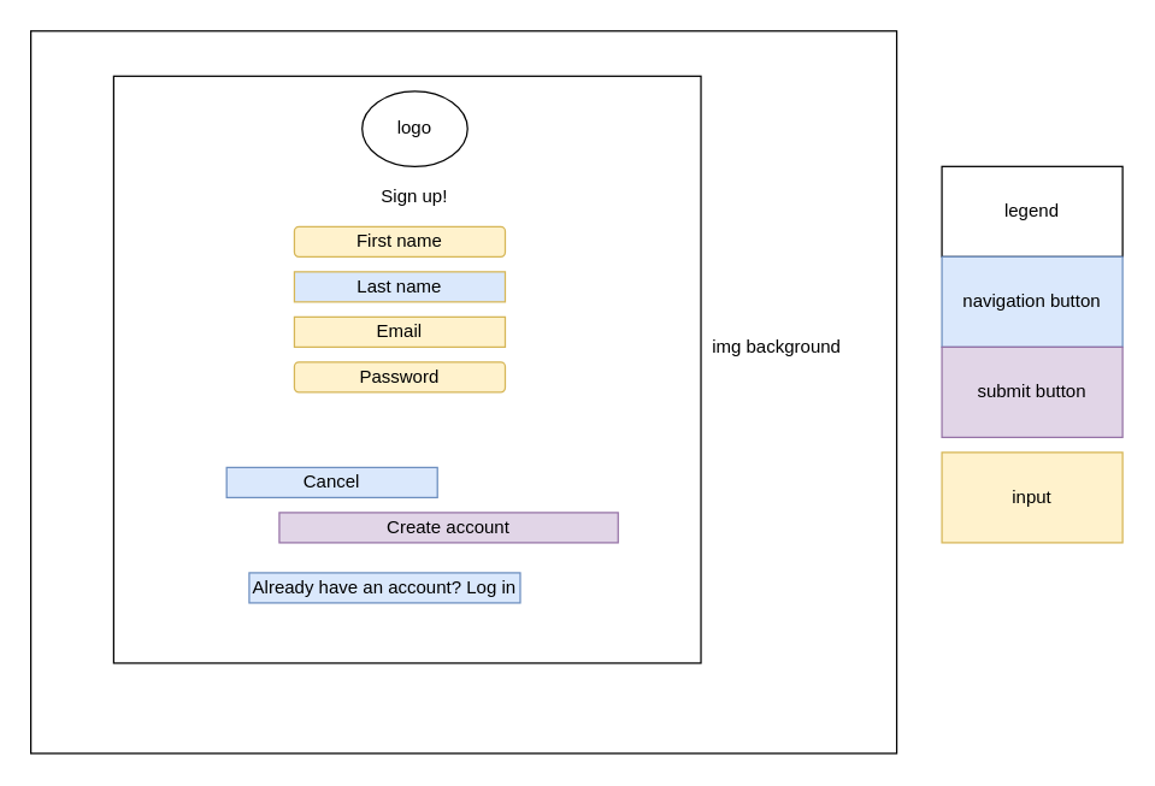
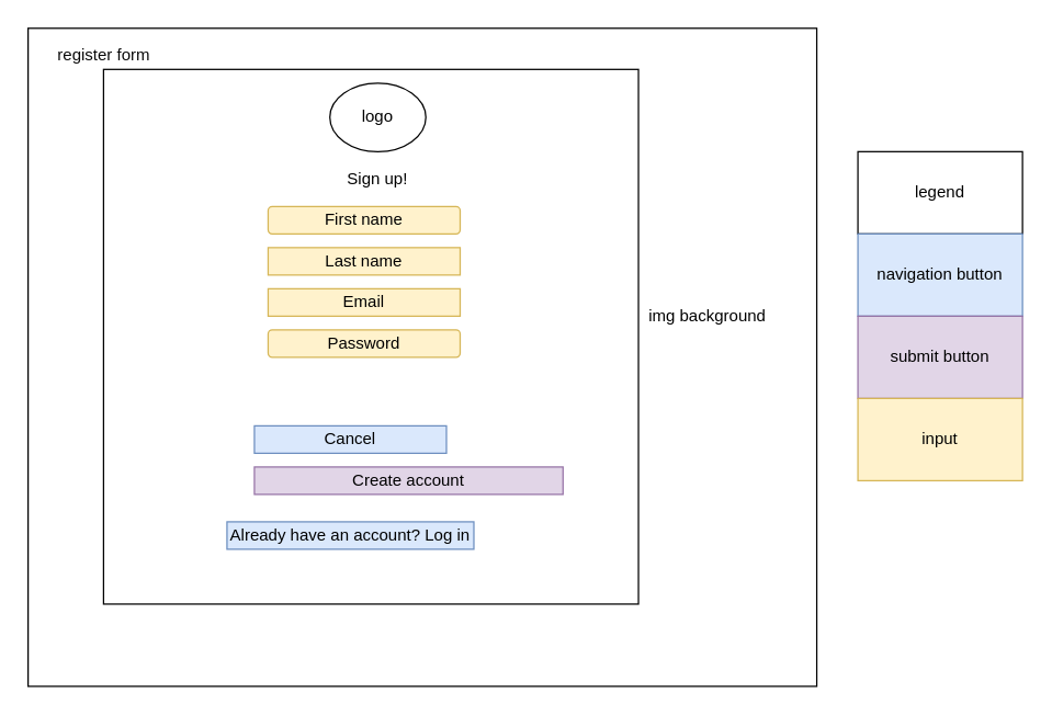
  <mxCell id="0" />
  <mxCell id="1" parent="0" />
  <mxCell id="2" value="" style="rounded=0;whiteSpace=wrap;html=1;" parent="1" vertex="1"><mxGeometry x="20" y="20" width="575" height="480" as="geometry" /></mxCell>
  <mxCell id="3" value="" style="whiteSpace=wrap;html=1;aspect=fixed;" parent="1" vertex="1"><mxGeometry x="75" y="50" width="390" height="390" as="geometry" /></mxCell>
  <mxCell id="4" value="Sign up!" style="text;html=1;strokeColor=none;fillColor=none;align=center;verticalAlign=middle;whiteSpace=wrap;rounded=0;" parent="1" vertex="1"><mxGeometry x="110" y="120" width="330" height="20" as="geometry" /></mxCell>
- <mxCell id="5" value="Last name" style="rounded=0;whiteSpace=wrap;html=1;fillColor=#dae8fc;strokeColor=#d6b656;" parent="1" vertex="1"><mxGeometry x="195" y="180" width="140" height="20" as="geometry" /></mxCell>
+ <mxCell id="5" value="Last name" style="rounded=0;whiteSpace=wrap;html=1;fillColor=#fff2cc;strokeColor=#d6b656;" parent="1" vertex="1"><mxGeometry x="195" y="180" width="140" height="20" as="geometry" /></mxCell>
  <mxCell id="6" value="Password" style="whiteSpace=wrap;html=1;fillColor=#fff2cc;strokeColor=#d6b656;rounded=1;" parent="1" vertex="1"><mxGeometry x="195" y="240" width="140" height="20" as="geometry" /></mxCell>
  <mxCell id="7" value="Create account" style="rounded=0;whiteSpace=wrap;html=1;fillColor=#e1d5e7;strokeColor=#9673a6;" parent="1" vertex="1"><mxGeometry x="185" y="340" width="225" height="20" as="geometry" /></mxCell>
+ <mxCell id="8" value="&lt;font color=&quot;#0a0a0a&quot;&gt;register form&lt;/font&gt;" style="text;html=1;align=center;verticalAlign=middle;resizable=0;points=[];autosize=1;strokeColor=none;fontColor=#D9D9D9;" parent="1" vertex="1"><mxGeometry x="35" y="30" width="80" height="20" as="geometry" /></mxCell>
  <mxCell id="9" value="Already have an account? Log in" style="rounded=0;whiteSpace=wrap;html=1;fillColor=#dae8fc;strokeColor=#6c8ebf;" parent="1" vertex="1"><mxGeometry x="165" y="380" width="180" height="20" as="geometry" /></mxCell>
  <mxCell id="10" value="First name" style="whiteSpace=wrap;html=1;fillColor=#fff2cc;strokeColor=#d6b656;rounded=1;" parent="1" vertex="1"><mxGeometry x="195" y="150" width="140" height="20" as="geometry" /></mxCell>
  <mxCell id="11" value="Email" style="rounded=0;whiteSpace=wrap;html=1;fillColor=#fff2cc;strokeColor=#d6b656;" parent="1" vertex="1"><mxGeometry x="195" y="210" width="140" height="20" as="geometry" /></mxCell>
  <mxCell id="12" value="logo" style="ellipse;whiteSpace=wrap;html=1;" parent="1" vertex="1"><mxGeometry x="240" y="60" width="70" height="50" as="geometry" /></mxCell>
  <mxCell id="13" value="img background" style="text;html=1;align=center;verticalAlign=middle;resizable=0;points=[];autosize=1;strokeColor=none;" parent="1" vertex="1"><mxGeometry x="465" y="220" width="100" height="20" as="geometry" /></mxCell>
- <mxCell id="14" value="Cancel" style="rounded=0;whiteSpace=wrap;html=1;fillColor=#dae8fc;strokeColor=#6c8ebf;" parent="1" vertex="1"><mxGeometry x="150" y="310" width="140" height="20" as="geometry" /></mxCell>
+ <mxCell id="14" value="Cancel" style="rounded=0;whiteSpace=wrap;html=1;fillColor=#dae8fc;strokeColor=#6c8ebf;" parent="1" vertex="1"><mxGeometry x="185" y="310" width="140" height="20" as="geometry" /></mxCell>
  <mxCell id="15" value="legend" style="rounded=0;whiteSpace=wrap;html=1;" vertex="1" parent="1"><mxGeometry x="625" y="110" width="120" height="60" as="geometry" /></mxCell>
  <mxCell id="16" value="navigation button" style="rounded=0;whiteSpace=wrap;html=1;fillColor=#dae8fc;strokeColor=#6c8ebf;" vertex="1" parent="1"><mxGeometry x="625" y="170" width="120" height="60" as="geometry" /></mxCell>
  <mxCell id="17" value="submit button" style="rounded=0;whiteSpace=wrap;html=1;fillColor=#e1d5e7;strokeColor=#9673a6;" vertex="1" parent="1"><mxGeometry x="625" y="230" width="120" height="60" as="geometry" /></mxCell>
- <mxCell id="18" value="input" style="rounded=0;whiteSpace=wrap;html=1;fillColor=#fff2cc;strokeColor=#d6b656;" vertex="1" parent="1"><mxGeometry x="625" y="300" width="120" height="60" as="geometry" /></mxCell>
+ <mxCell id="18" value="input" style="rounded=0;whiteSpace=wrap;html=1;fillColor=#fff2cc;strokeColor=#d6b656;" vertex="1" parent="1"><mxGeometry x="625" y="290" width="120" height="60" as="geometry" /></mxCell>
